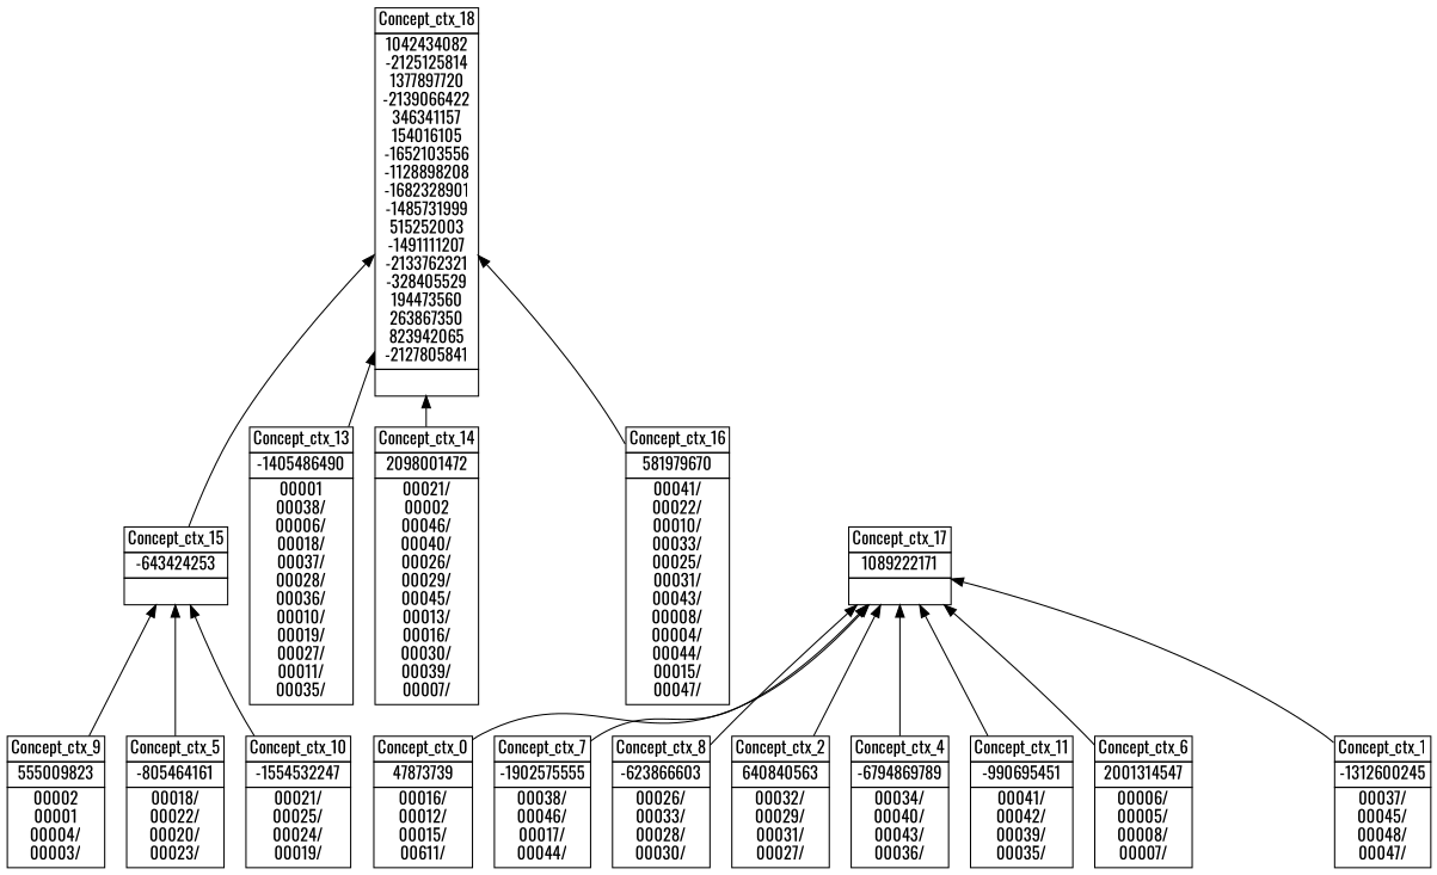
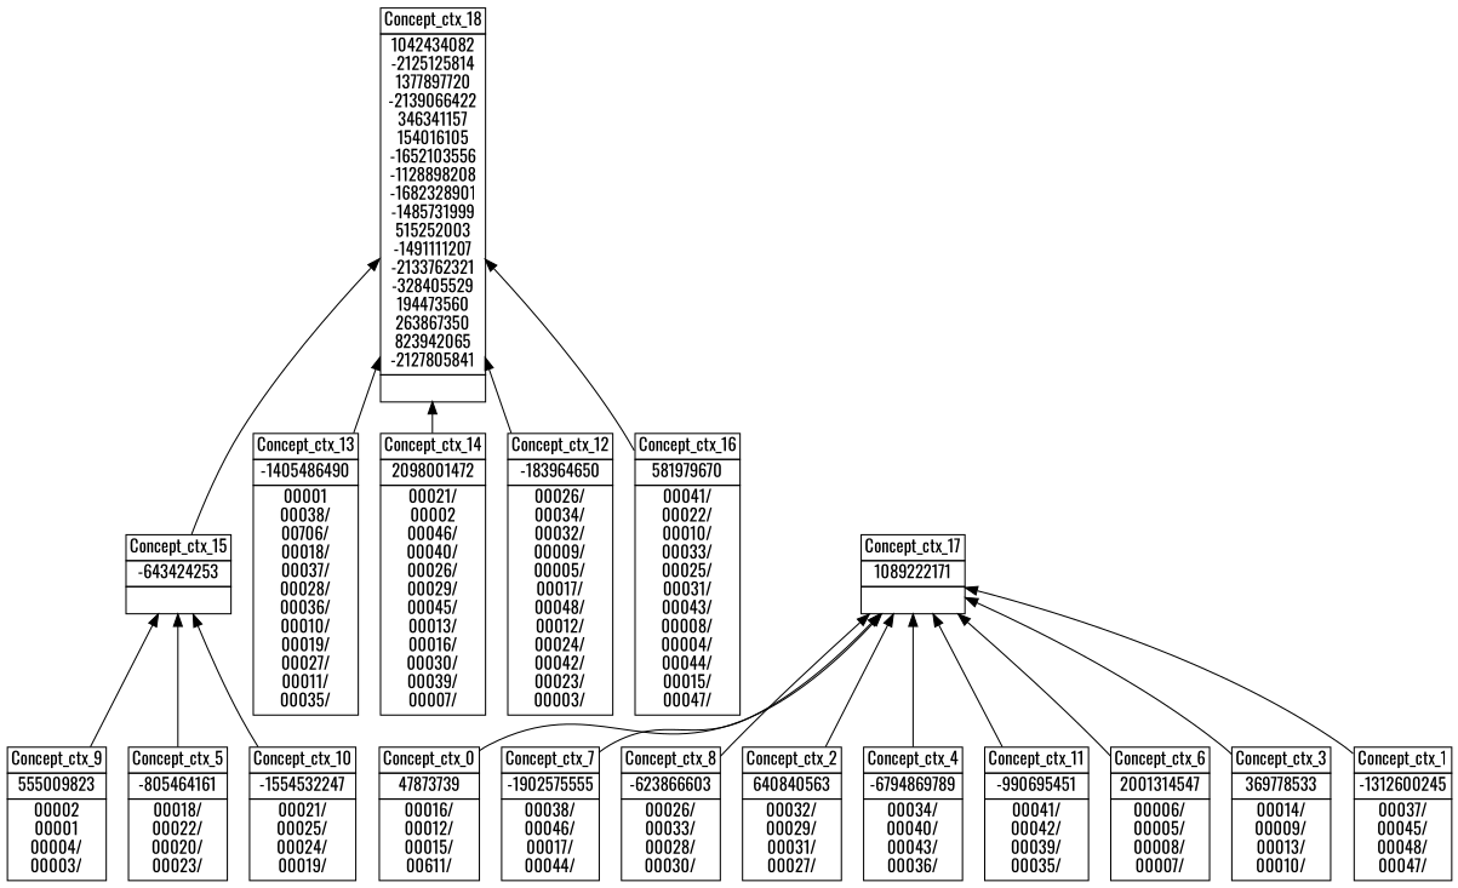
  digraph {
    fontname=Oswald
    nodesep=0.2
    rankdir=BT
    ranksep=0.3
    node [fontname=Oswald margin="0.03,0.03" shape=none]
    edge [fontname=Oswald headport=p tailport=p]
    n1 [label=<<table border="0" cellborder="1" cellspacing="0" port="p"><tr><td>Concept_ctx_9</td></tr><tr><td>555009823<br/></td></tr><tr><td>00002<br/>00001<br/>00004/<br/>00003/<br/></td></tr></table>>]
    n2 [label=<<table border="0" cellborder="1" cellspacing="0" port="p"><tr><td>Concept_ctx_15</td></tr><tr><td>-643424253<br/></td></tr><tr><td><br/></td></tr></table>>]
    n3 [label=<<table border="0" cellborder="1" cellspacing="0" port="p"><tr><td>Concept_ctx_18</td></tr><tr><td>1042434082<br/>-2125125814<br/>1377897720<br/>-2139066422<br/>346341157<br/>154016105<br/>-1652103556<br/>-1128898208<br/>-1682328901<br/>-1485731999<br/>515252003<br/>-1491111207<br/>-2133762321<br/>-328405529<br/>194473560<br/>263867350<br/>823942065<br/>-2127805841<br/></td></tr><tr><td><br/></td></tr></table>>]
    n4 [label=<<table border="0" cellborder="1" cellspacing="0" port="p"><tr><td>Concept_ctx_0</td></tr><tr><td>47873739<br/></td></tr><tr><td>00016/<br/>00012/<br/>00015/<br/>00611/<br/></td></tr></table>>]
    n5 [label=<<table border="0" cellborder="1" cellspacing="0" port="p"><tr><td>Concept_ctx_17</td></tr><tr><td>1089222171<br/></td></tr><tr><td><br/></td></tr></table>>]
    n6 [label=<<table border="0" cellborder="1" cellspacing="0" port="p"><tr><td>Concept_ctx_7</td></tr><tr><td>-1902575555<br/></td></tr><tr><td>00038/<br/>00046/<br/>00017/<br/>00044/<br/></td></tr></table>>]
    n7 [label=<<table border="0" cellborder="1" cellspacing="0" port="p"><tr><td>Concept_ctx_5</td></tr><tr><td>-805464161<br/></td></tr><tr><td>00018/<br/>00022/<br/>00020/<br/>00023/<br/></td></tr></table>>]
    n8 [label=<<table border="0" cellborder="1" cellspacing="0" port="p"><tr><td>Concept_ctx_10</td></tr><tr><td>-1554532247<br/></td></tr><tr><td>00021/<br/>00025/<br/>00024/<br/>00019/<br/></td></tr></table>>]
    n9 [label=<<table border="0" cellborder="1" cellspacing="0" port="p"><tr><td>Concept_ctx_8</td></tr><tr><td>-623866603<br/></td></tr><tr><td>00026/<br/>00033/<br/>00028/<br/>00030/<br/></td></tr></table>>]
    n10 [label=<<table border="0" cellborder="1" cellspacing="0" port="p"><tr><td>Concept_ctx_2</td></tr><tr><td>640840563<br/></td></tr><tr><td>00032/<br/>00029/<br/>00031/<br/>00027/<br/></td></tr></table>>]
    n11 [label=<<table border="0" cellborder="1" cellspacing="0" port="p"><tr><td>Concept_ctx_4</td></tr><tr><td>-6794869789<br/></td></tr><tr><td>00034/<br/>00040/<br/>00043/<br/>00036/<br/></td></tr></table>>]
    n12 [label=<<table border="0" cellborder="1" cellspacing="0" port="p"><tr><td>Concept_ctx_11</td></tr><tr><td>-990695451<br/></td></tr><tr><td>00041/<br/>00042/<br/>00039/<br/>00035/<br/></td></tr></table>>]
    n13 [label=<<table border="0" cellborder="1" cellspacing="0" port="p"><tr><td>Concept_ctx_6</td></tr><tr><td>2001314547<br/></td></tr><tr><td>00006/<br/>00005/<br/>00008/<br/>00007/<br/></td></tr></table>>]
-   n15 [label=<<table border="0" cellborder="1" cellspacing="0" port="p"><tr><td>Concept_ctx_13</td></tr><tr><td>-1405486490<br/></td></tr><tr><td>00001<br/>00038/<br/>00006/<br/>00018/<br/>00037/<br/>00028/<br/>00036/<br/>00010/<br/>00019/<br/>00027/<br/>00011/<br/>00035/<br/></td></tr></table>>]
+   n14 [label=<<table border="0" cellborder="1" cellspacing="0" port="p"><tr><td>Concept_ctx_3</td></tr><tr><td>369778533<br/></td></tr><tr><td>00014/<br/>00009/<br/>00013/<br/>00010/<br/></td></tr></table>>]
+   n15 [label=<<table border="0" cellborder="1" cellspacing="0" port="p"><tr><td>Concept_ctx_13</td></tr><tr><td>-1405486490<br/></td></tr><tr><td>00001<br/>00038/<br/>00706/<br/>00018/<br/>00037/<br/>00028/<br/>00036/<br/>00010/<br/>00019/<br/>00027/<br/>00011/<br/>00035/<br/></td></tr></table>>]
    n16 [label=<<table border="0" cellborder="1" cellspacing="0" port="p"><tr><td>Concept_ctx_14</td></tr><tr><td>2098001472<br/></td></tr><tr><td>00021/<br/>00002<br/>00046/<br/>00040/<br/>00026/<br/>00029/<br/>00045/<br/>00013/<br/>00016/<br/>00030/<br/>00039/<br/>00007/<br/></td></tr></table>>]
+   n17 [label=<<table border="0" cellborder="1" cellspacing="0" port="p"><tr><td>Concept_ctx_12</td></tr><tr><td>-183964650<br/></td></tr><tr><td>00026/<br/>00034/<br/>00032/<br/>00009/<br/>00005/<br/>00017/<br/>00048/<br/>00012/<br/>00024/<br/>00042/<br/>00023/<br/>00003/<br/></td></tr></table>>]
    n18 [label=<<table border="0" cellborder="1" cellspacing="0" port="p"><tr><td>Concept_ctx_16</td></tr><tr><td>581979670<br/></td></tr><tr><td>00041/<br/>00022/<br/>00010/<br/>00033/<br/>00025/<br/>00031/<br/>00043/<br/>00008/<br/>00004/<br/>00044/<br/>00015/<br/>00047/<br/></td></tr></table>>]
    n19 [label=<<table border="0" cellborder="1" cellspacing="0" port="p"><tr><td>Concept_ctx_1</td></tr><tr><td>-1312600245<br/></td></tr><tr><td>00037/<br/>00045/<br/>00048/<br/>00047/<br/></td></tr></table>>]
    n1 -> n2
    n2 -> n3
    n4 -> n5
    n6 -> n5
    n7 -> n2
    n8 -> n2
    n9 -> n5
    n10 -> n5
    n11 -> n5
    n12 -> n5
    n13 -> n5
+   n14 -> n5
    n15 -> n3
    n16 -> n3
+   n17 -> n3
    n18 -> n3
    n19 -> n5
  }
